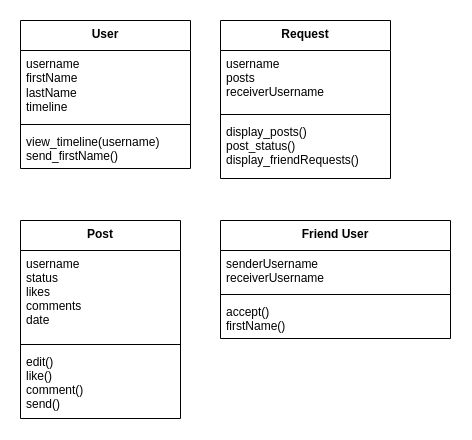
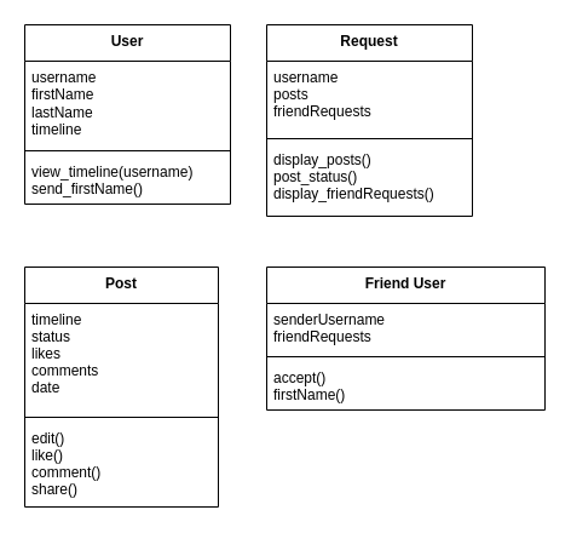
  <mxCell id="0" />
  <mxCell id="1" parent="0" />
  <mxCell id="2" value="User" style="swimlane;fontStyle=1;align=center;verticalAlign=top;childLayout=stackLayout;horizontal=1;startSize=30;horizontalStack=0;resizeParent=1;resizeParentMax=0;resizeLast=0;collapsible=1;marginBottom=0;autosize=1;" parent="1" vertex="1"><mxGeometry x="20" y="20" width="170" height="148" as="geometry" /></mxCell>
  <mxCell id="3" value="username&#10;firstName&#10;lastName&#10;timeline" style="text;strokeColor=none;fillColor=none;align=left;verticalAlign=top;spacingLeft=4;spacingRight=4;overflow=hidden;rotatable=0;points=[[0,0.5],[1,0.5]];portConstraint=eastwest;whiteSpace=wrap;autosize=1;" parent="2" vertex="1"><mxGeometry y="30" width="170" height="70" as="geometry" /></mxCell>
  <mxCell id="4" value="" style="line;strokeWidth=1;fillColor=none;align=left;verticalAlign=middle;spacingTop=-1;spacingLeft=3;spacingRight=3;rotatable=0;labelPosition=right;points=[];portConstraint=eastwest;strokeColor=inherit;autosize=1;" parent="2" vertex="1"><mxGeometry y="100" width="170" height="8" as="geometry" /></mxCell>
  <mxCell id="5" value="view_timeline(username)&#10;send_firstName()&#10;" style="text;strokeColor=none;fillColor=none;align=left;verticalAlign=top;spacingLeft=4;spacingRight=4;overflow=hidden;rotatable=0;points=[[0,0.5],[1,0.5]];portConstraint=eastwest;autosize=1;" parent="2" vertex="1"><mxGeometry y="108" width="170" height="40" as="geometry" /></mxCell>
  <mxCell id="6" value="Post" style="swimlane;fontStyle=1;align=center;verticalAlign=top;childLayout=stackLayout;horizontal=1;startSize=30;horizontalStack=0;resizeParent=1;resizeParentMax=0;resizeLast=0;collapsible=1;marginBottom=0;html=0;autosize=1;" parent="1" vertex="1"><mxGeometry x="20" y="220" width="160" height="198" as="geometry" /></mxCell>
- <mxCell id="7" value="username&#10;status&#10;likes&#10;comments&#10;date&#10;" style="text;strokeColor=none;fillColor=none;align=left;verticalAlign=top;spacingLeft=4;spacingRight=4;overflow=hidden;rotatable=0;points=[[0,0.5],[1,0.5]];portConstraint=eastwest;html=0;autosize=1;" parent="6" vertex="1"><mxGeometry y="30" width="160" height="90" as="geometry" /></mxCell>
+ <mxCell id="7" value="timeline&#10;status&#10;likes&#10;comments&#10;date&#10;" style="text;strokeColor=none;fillColor=none;align=left;verticalAlign=top;spacingLeft=4;spacingRight=4;overflow=hidden;rotatable=0;points=[[0,0.5],[1,0.5]];portConstraint=eastwest;html=0;autosize=1;" parent="6" vertex="1"><mxGeometry y="30" width="160" height="90" as="geometry" /></mxCell>
  <mxCell id="8" value="" style="line;strokeWidth=1;fillColor=none;align=left;verticalAlign=middle;spacingTop=-1;spacingLeft=3;spacingRight=3;rotatable=0;labelPosition=right;points=[];portConstraint=eastwest;strokeColor=inherit;html=0;autosize=1;" parent="6" vertex="1"><mxGeometry y="120" width="160" height="8" as="geometry" /></mxCell>
- <mxCell id="9" value="edit()&#10;like()&#10;comment()&#10;send()" style="text;strokeColor=none;fillColor=none;align=left;verticalAlign=top;spacingLeft=4;spacingRight=4;overflow=hidden;rotatable=0;points=[[0,0.5],[1,0.5]];portConstraint=eastwest;html=0;autosize=1;" parent="6" vertex="1"><mxGeometry y="128" width="160" height="70" as="geometry" /></mxCell>
+ <mxCell id="9" value="edit()&#10;like()&#10;comment()&#10;share()" style="text;strokeColor=none;fillColor=none;align=left;verticalAlign=top;spacingLeft=4;spacingRight=4;overflow=hidden;rotatable=0;points=[[0,0.5],[1,0.5]];portConstraint=eastwest;html=0;autosize=1;" parent="6" vertex="1"><mxGeometry y="128" width="160" height="70" as="geometry" /></mxCell>
  <mxCell id="10" value="Request" style="swimlane;fontStyle=1;align=center;verticalAlign=top;childLayout=stackLayout;horizontal=1;startSize=30;horizontalStack=0;resizeParent=1;resizeParentMax=0;resizeLast=0;collapsible=1;marginBottom=0;html=0;autosize=1;" parent="1" vertex="1"><mxGeometry x="220" y="20" width="170" height="158" as="geometry" /></mxCell>
- <mxCell id="11" value="username&#10;posts&#10;receiverUsername&#10;" style="text;strokeColor=none;fillColor=none;align=left;verticalAlign=top;spacingLeft=4;spacingRight=4;overflow=hidden;rotatable=0;points=[[0,0.5],[1,0.5]];portConstraint=eastwest;html=0;autosize=1;" parent="10" vertex="1"><mxGeometry y="30" width="170" height="60" as="geometry" /></mxCell>
+ <mxCell id="11" value="username&#10;posts&#10;friendRequests&#10;" style="text;strokeColor=none;fillColor=none;align=left;verticalAlign=top;spacingLeft=4;spacingRight=4;overflow=hidden;rotatable=0;points=[[0,0.5],[1,0.5]];portConstraint=eastwest;html=0;autosize=1;" parent="10" vertex="1"><mxGeometry y="30" width="170" height="60" as="geometry" /></mxCell>
  <mxCell id="12" value="" style="line;strokeWidth=1;fillColor=none;align=left;verticalAlign=middle;spacingTop=-1;spacingLeft=3;spacingRight=3;rotatable=0;labelPosition=right;points=[];portConstraint=eastwest;strokeColor=inherit;html=0;autosize=1;" parent="10" vertex="1"><mxGeometry y="90" width="170" height="8" as="geometry" /></mxCell>
  <mxCell id="13" value="display_posts()&#10;post_status()&#10;display_friendRequests()&#10;" style="text;strokeColor=none;fillColor=none;align=left;verticalAlign=top;spacingLeft=4;spacingRight=4;overflow=hidden;rotatable=0;points=[[0,0.5],[1,0.5]];portConstraint=eastwest;html=0;autosize=1;" parent="10" vertex="1"><mxGeometry y="98" width="170" height="60" as="geometry" /></mxCell>
  <mxCell id="14" value="Friend User" style="swimlane;fontStyle=1;align=center;verticalAlign=top;childLayout=stackLayout;horizontal=1;startSize=30;horizontalStack=0;resizeParent=1;resizeParentMax=0;resizeLast=0;collapsible=1;marginBottom=0;html=0;autosize=1;" parent="1" vertex="1"><mxGeometry x="220" y="220" width="230" height="118" as="geometry" /></mxCell>
- <mxCell id="15" value="senderUsername&#10;receiverUsername" style="text;strokeColor=none;fillColor=none;align=left;verticalAlign=top;spacingLeft=4;spacingRight=4;overflow=hidden;rotatable=0;points=[[0,0.5],[1,0.5]];portConstraint=eastwest;html=0;autosize=1;" parent="14" vertex="1"><mxGeometry y="30" width="230" height="40" as="geometry" /></mxCell>
+ <mxCell id="15" value="senderUsername&#10;friendRequests" style="text;strokeColor=none;fillColor=none;align=left;verticalAlign=top;spacingLeft=4;spacingRight=4;overflow=hidden;rotatable=0;points=[[0,0.5],[1,0.5]];portConstraint=eastwest;html=0;autosize=1;" parent="14" vertex="1"><mxGeometry y="30" width="230" height="40" as="geometry" /></mxCell>
  <mxCell id="16" value="" style="line;strokeWidth=1;fillColor=none;align=left;verticalAlign=middle;spacingTop=-1;spacingLeft=3;spacingRight=3;rotatable=0;labelPosition=right;points=[];portConstraint=eastwest;strokeColor=inherit;html=0;autosize=1;" parent="14" vertex="1"><mxGeometry y="70" width="230" height="8" as="geometry" /></mxCell>
  <mxCell id="17" value="accept()&#10;firstName()" style="text;strokeColor=none;fillColor=none;align=left;verticalAlign=top;spacingLeft=4;spacingRight=4;overflow=hidden;rotatable=0;points=[[0,0.5],[1,0.5]];portConstraint=eastwest;html=0;autosize=1;" parent="14" vertex="1"><mxGeometry y="78" width="230" height="40" as="geometry" /></mxCell>
